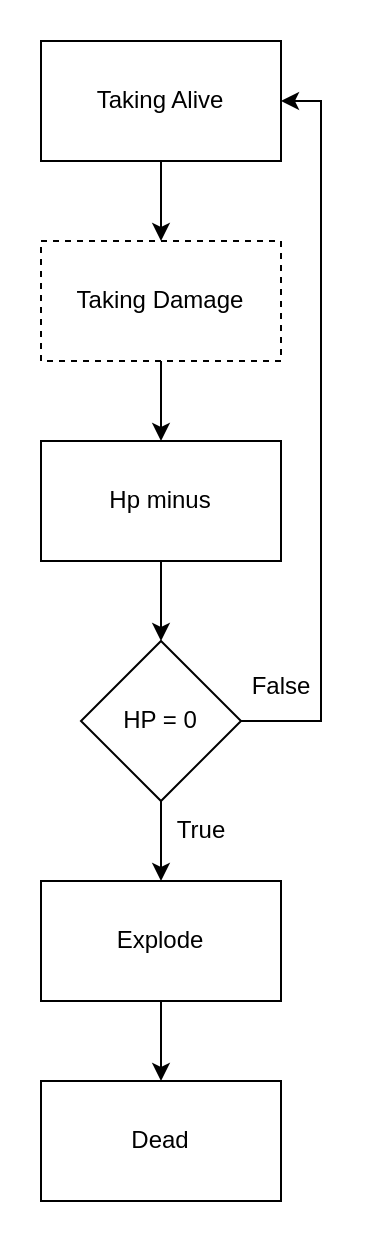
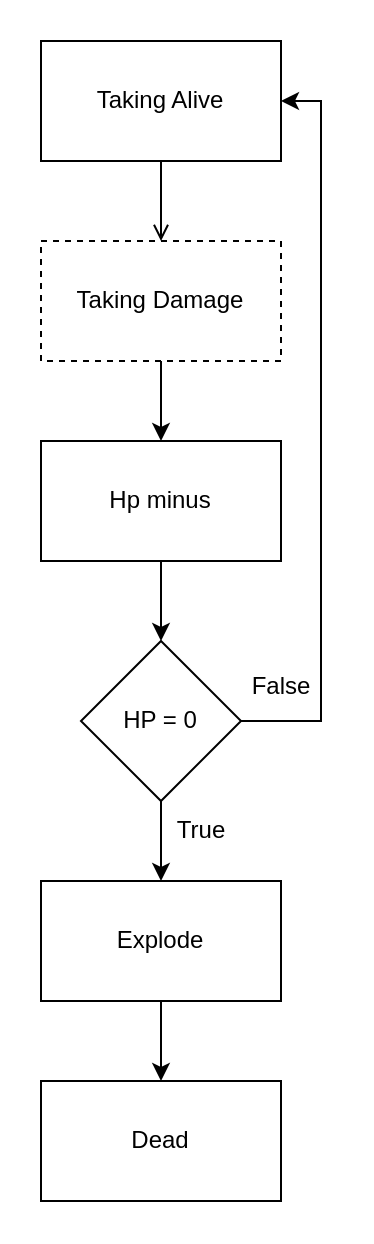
  <mxCell id="0" />
  <mxCell id="1" parent="0" />
- <mxCell id="2" value="" style="edgeStyle=orthogonalEdgeStyle;rounded=0;orthogonalLoop=1;jettySize=auto;html=1;" edge="1" parent="1" source="3" target="5"><mxGeometry relative="1" as="geometry" /></mxCell>
+ <mxCell id="2" value="" style="edgeStyle=orthogonalEdgeStyle;rounded=0;orthogonalLoop=1;jettySize=auto;html=1;endArrow=open;" edge="1" parent="1" source="3" target="5"><mxGeometry relative="1" as="geometry" /></mxCell>
  <mxCell id="3" value="Taking Alive" style="rounded=0;whiteSpace=wrap;html=1;" vertex="1" parent="1"><mxGeometry x="20" y="20" width="120" height="60" as="geometry" /></mxCell>
  <mxCell id="4" value="" style="edgeStyle=orthogonalEdgeStyle;rounded=0;orthogonalLoop=1;jettySize=auto;html=1;" edge="1" parent="1" source="5" target="7"><mxGeometry relative="1" as="geometry" /></mxCell>
  <mxCell id="5" value="Taking Damage" style="whiteSpace=wrap;html=1;rounded=0;dashed=1;" vertex="1" parent="1"><mxGeometry x="20" y="120" width="120" height="60" as="geometry" /></mxCell>
  <mxCell id="6" value="" style="edgeStyle=orthogonalEdgeStyle;rounded=0;orthogonalLoop=1;jettySize=auto;html=1;" edge="1" parent="1" source="7" target="10"><mxGeometry relative="1" as="geometry" /></mxCell>
  <mxCell id="7" value="Hp minus" style="whiteSpace=wrap;html=1;rounded=0;" vertex="1" parent="1"><mxGeometry x="20" y="220" width="120" height="60" as="geometry" /></mxCell>
  <mxCell id="8" value="" style="edgeStyle=orthogonalEdgeStyle;rounded=0;orthogonalLoop=1;jettySize=auto;html=1;" edge="1" parent="1" source="10" target="12"><mxGeometry relative="1" as="geometry" /></mxCell>
  <mxCell id="9" style="edgeStyle=orthogonalEdgeStyle;rounded=0;orthogonalLoop=1;jettySize=auto;html=1;entryX=1;entryY=0.5;entryDx=0;entryDy=0;" edge="1" parent="1" source="10" target="3"><mxGeometry relative="1" as="geometry"><Array as="points"><mxPoint x="160" y="360" /><mxPoint x="160" y="50" /></Array></mxGeometry></mxCell>
  <mxCell id="10" value="HP = 0" style="rhombus;whiteSpace=wrap;html=1;rounded=0;" vertex="1" parent="1"><mxGeometry x="40" y="320" width="80" height="80" as="geometry" /></mxCell>
  <mxCell id="11" value="" style="edgeStyle=orthogonalEdgeStyle;rounded=0;orthogonalLoop=1;jettySize=auto;html=1;" edge="1" parent="1" source="12" target="13"><mxGeometry relative="1" as="geometry" /></mxCell>
  <mxCell id="12" value="Explode" style="whiteSpace=wrap;html=1;rounded=0;" vertex="1" parent="1"><mxGeometry x="20" y="440" width="120" height="60" as="geometry" /></mxCell>
  <mxCell id="13" value="Dead" style="whiteSpace=wrap;html=1;rounded=0;" vertex="1" parent="1"><mxGeometry x="20" y="540" width="120" height="60" as="geometry" /></mxCell>
  <mxCell id="14" value="True" style="text;html=1;align=center;verticalAlign=middle;resizable=0;points=[];autosize=1;strokeColor=none;fillColor=none;" vertex="1" parent="1"><mxGeometry x="75" y="400" width="50" height="30" as="geometry" /></mxCell>
  <mxCell id="15" value="False" style="text;html=1;align=center;verticalAlign=middle;resizable=0;points=[];autosize=1;strokeColor=none;fillColor=none;" vertex="1" parent="1"><mxGeometry x="115" y="328" width="50" height="30" as="geometry" /></mxCell>
